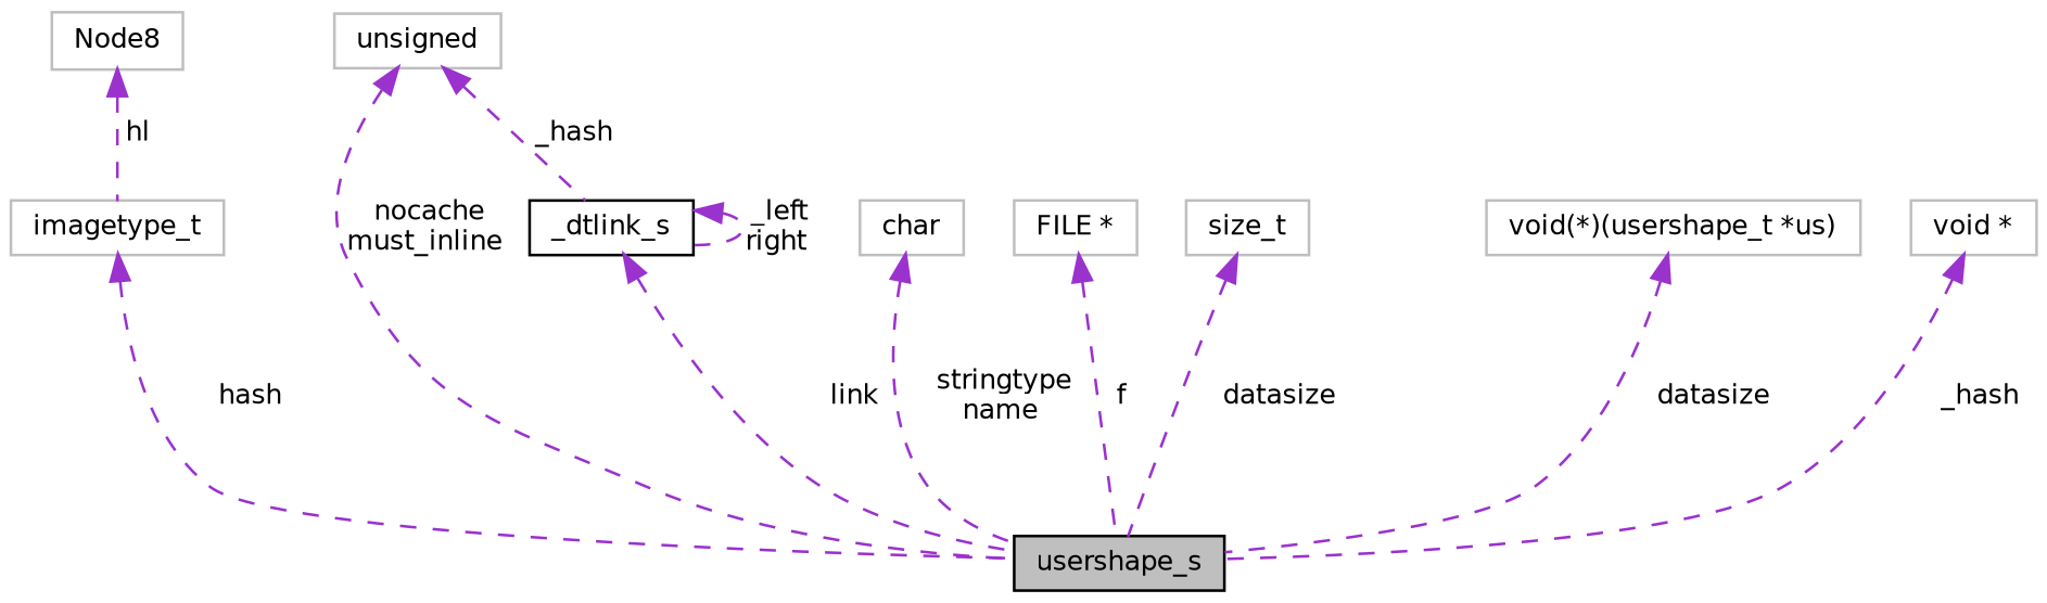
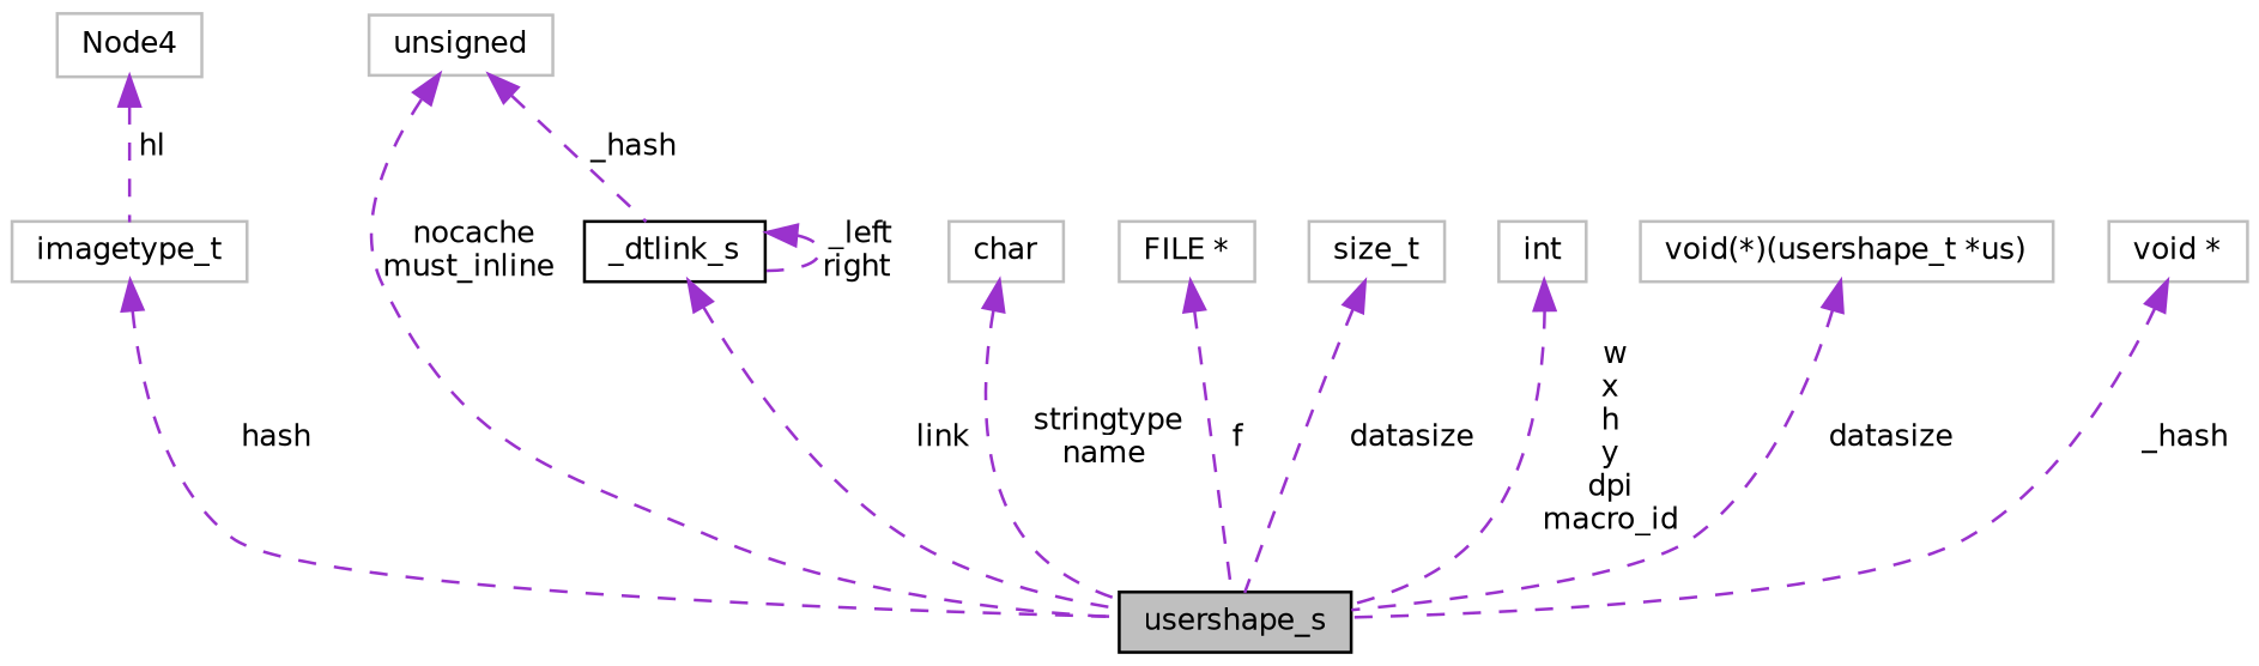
  digraph {
    node [color=grey75 fontname=Helvetica fontsize=10 shape=record]
    edge [color=darkorchid3 dir=back fontname=Helvetica fontsize=10 labelfontname=Helvetica labelfontsize=10 style=dashed]
    n1 [color=black fillcolor=grey75 fontcolor=black height=0.2 label=usershape_s style=filled width=0.4]
    n2 [height=0.2 label=imagetype_t width=0.4]
    n3 [color=black height=0.2 label=_dtlink_s width=0.4]
-   Node4 [height=0.2 width=0.4 label=Node8]
+   Node4 [height=0.2 width=0.4]
    n5 [height=0.2 label=unsigned width=0.4]
    n6 [height=0.2 label=char width=0.4]
    n7 [height=0.2 label="FILE *" width=0.4]
    n8 [height=0.2 label=size_t width=0.4]
+   n9 [height=0.2 label=int width=0.4]
    n10 [height=0.2 label="void(*)(usershape_t *us)" width=0.4]
    n11 [height=0.2 label="void *" width=0.4]
    n2 -> n1 [label=" hash"]
    n3 -> n1 [label=" link"]
    n3 -> n3 [label=" _left\nright"]
    Node4 -> n2 [label=" hl"]
    n5 -> n1 [label=" nocache\nmust_inline"]
    n5 -> n3 [label=" _hash"]
    n6 -> n1 [label=" stringtype\nname"]
    n7 -> n1 [label=" f"]
    n8 -> n1 [label=" datasize"]
+   n9 -> n1 [label=" w\nx\nh\ny\ndpi\nmacro_id"]
    n10 -> n1 [label=" datasize"]
    n11 -> n1 [label=" _hash"]
  }
